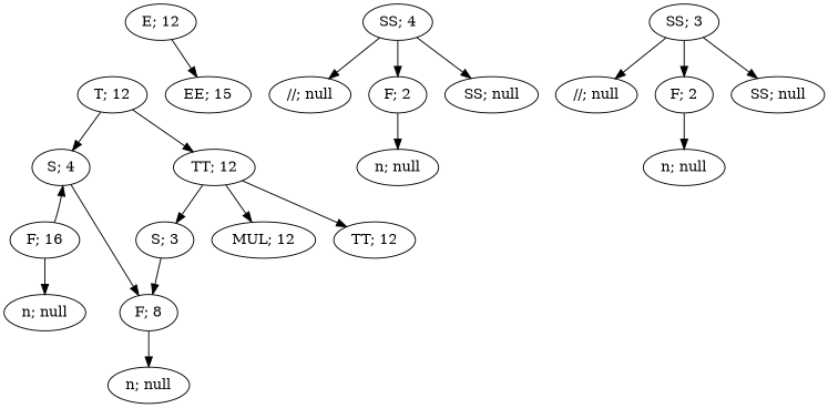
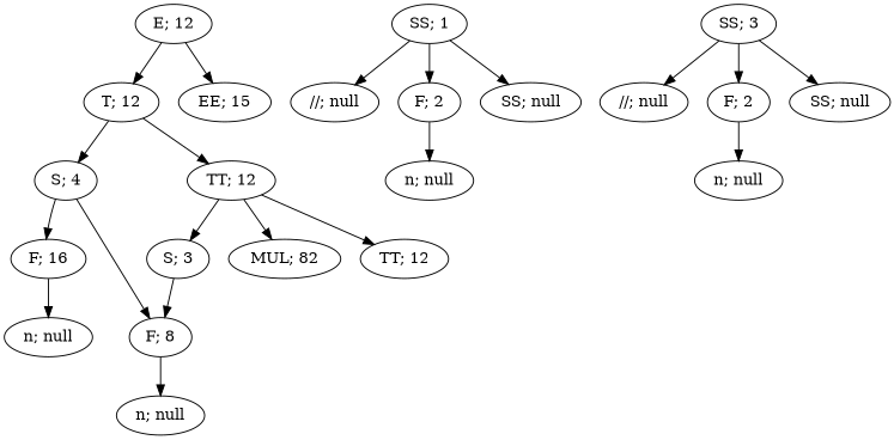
  digraph {
    n1 [label="E; 12"]
    n2 [label="T; 12"]
    n3 [label="EE; 15"]
    n4 [label="S; 4"]
    n5 [label="TT; 12"]
    n6 [label="F; 16"]
    n7 [label="F; 8"]
    n8 [label="S; 3"]
-   n9 [label="MUL; 12"]
+   n9 [label="MUL; 82"]
    n10 [label="TT; 12"]
    n11 [label="n; null"]
-   n12 [label="SS; 4"]
+   n12 [label="SS; 1"]
    n13 [label="//; null"]
    n14 [label="F; 2"]
    n15 [label="SS; null"]
    n16 [label="n; null"]
    n17 [label="n; null"]
    n18 [label="SS; 3"]
    n19 [label="//; null"]
    n20 [label="F; 2"]
    n21 [label="SS; null"]
    n22 [label="n; null"]
+   n1 -> n2
    n1 -> n3
    n2 -> n4
    n2 -> n5
-   n6 -> n4
+   n4 -> n6
    n4 -> n7
    n5 -> n8
    n5 -> n9
    n5 -> n10
    n6 -> n11
    n7 -> n17
    n8 -> n7
    n12 -> n13
    n12 -> n14
    n12 -> n15
    n14 -> n16
    n18 -> n19
    n18 -> n20
    n18 -> n21
    n20 -> n22
  }
